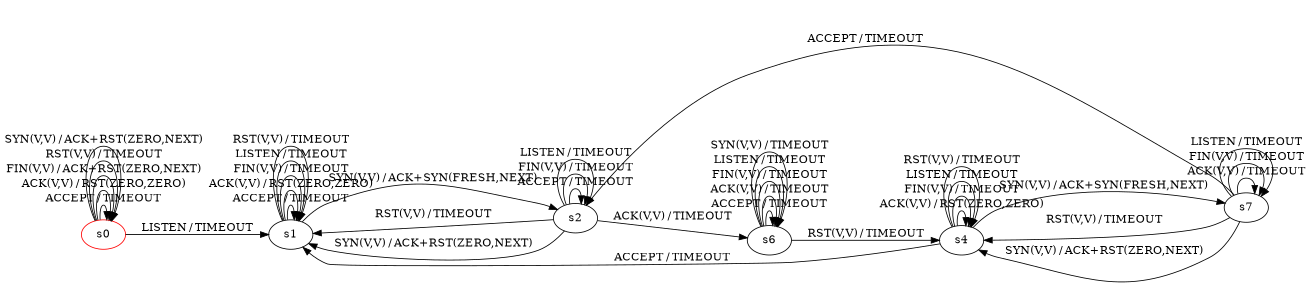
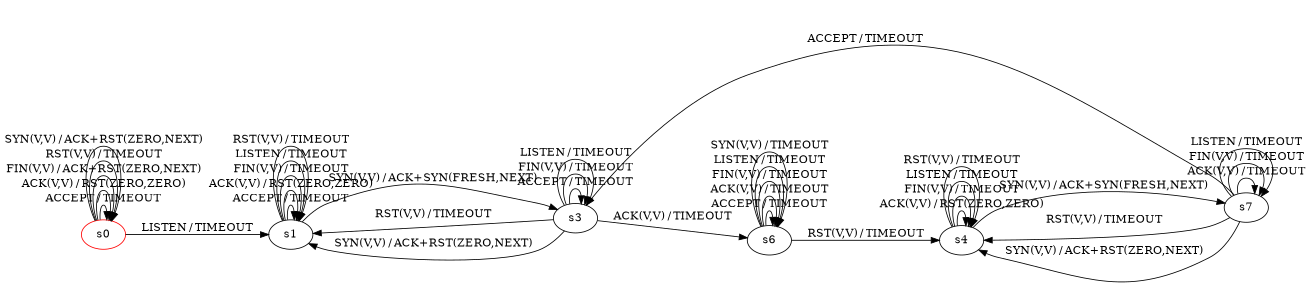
  digraph {
    fontname="DejaVu Serif"
    rankdir=LR
    node [fontname="DejaVu Serif"]
    edge [fontname="DejaVu Serif"]
    n1 [color=red label=s0]
    n2 [label=s1]
-   n3 [label=s2]
+   n3 [label=s3]
    n4 [label=s6]
    n5 [label=s4]
    n6 [label=s7]
    n1 -> n1 [label=<<table border="0" cellpadding="1" cellspacing="0"><tr><td>ACCEPT</td><td>/</td><td>TIMEOUT</td></tr></table>>]
    n1 -> n1 [label=<<table border="0" cellpadding="1" cellspacing="0"><tr><td>ACK(V,V)</td><td>/</td><td>RST(ZERO,ZERO)</td></tr></table>>]
    n1 -> n1 [label=<<table border="0" cellpadding="1" cellspacing="0"><tr><td>FIN(V,V)</td><td>/</td><td>ACK+RST(ZERO,NEXT)</td></tr></table>>]
    n1 -> n1 [label=<<table border="0" cellpadding="1" cellspacing="0"><tr><td>RST(V,V)</td><td>/</td><td>TIMEOUT</td></tr></table>>]
    n1 -> n1 [label=<<table border="0" cellpadding="1" cellspacing="0"><tr><td>SYN(V,V)</td><td>/</td><td>ACK+RST(ZERO,NEXT)</td></tr></table>>]
    n1 -> n2 [label=<<table border="0" cellpadding="1" cellspacing="0"><tr><td>LISTEN</td><td>/</td><td>TIMEOUT</td></tr></table>>]
    n2 -> n2 [label=<<table border="0" cellpadding="1" cellspacing="0"><tr><td>ACCEPT</td><td>/</td><td>TIMEOUT</td></tr></table>>]
    n2 -> n2 [label=<<table border="0" cellpadding="1" cellspacing="0"><tr><td>ACK(V,V)</td><td>/</td><td>RST(ZERO,ZERO)</td></tr></table>>]
    n2 -> n2 [label=<<table border="0" cellpadding="1" cellspacing="0"><tr><td>FIN(V,V)</td><td>/</td><td>TIMEOUT</td></tr></table>>]
    n2 -> n2 [label=<<table border="0" cellpadding="1" cellspacing="0"><tr><td>LISTEN</td><td>/</td><td>TIMEOUT</td></tr></table>>]
    n2 -> n2 [label=<<table border="0" cellpadding="1" cellspacing="0"><tr><td>RST(V,V)</td><td>/</td><td>TIMEOUT</td></tr></table>>]
    n2 -> n3 [label=<<table border="0" cellpadding="1" cellspacing="0"><tr><td>SYN(V,V)</td><td>/</td><td>ACK+SYN(FRESH,NEXT)</td></tr></table>>]
    n3 -> n2 [label=<<table border="0" cellpadding="1" cellspacing="0"><tr><td>RST(V,V)</td><td>/</td><td>TIMEOUT</td></tr></table>>]
    n3 -> n2 [label=<<table border="0" cellpadding="1" cellspacing="0"><tr><td>SYN(V,V)</td><td>/</td><td>ACK+RST(ZERO,NEXT)</td></tr></table>>]
    n3 -> n3 [label=<<table border="0" cellpadding="1" cellspacing="0"><tr><td>ACCEPT</td><td>/</td><td>TIMEOUT</td></tr></table>>]
    n3 -> n3 [label=<<table border="0" cellpadding="1" cellspacing="0"><tr><td>FIN(V,V)</td><td>/</td><td>TIMEOUT</td></tr></table>>]
    n3 -> n3 [label=<<table border="0" cellpadding="1" cellspacing="0"><tr><td>LISTEN</td><td>/</td><td>TIMEOUT</td></tr></table>>]
    n3 -> n4 [label=<<table border="0" cellpadding="1" cellspacing="0"><tr><td>ACK(V,V)</td><td>/</td><td>TIMEOUT</td></tr></table>>]
    n4 -> n4 [label=<<table border="0" cellpadding="1" cellspacing="0"><tr><td>ACCEPT</td><td>/</td><td>TIMEOUT</td></tr></table>>]
    n4 -> n4 [label=<<table border="0" cellpadding="1" cellspacing="0"><tr><td>ACK(V,V)</td><td>/</td><td>TIMEOUT</td></tr></table>>]
    n4 -> n4 [label=<<table border="0" cellpadding="1" cellspacing="0"><tr><td>FIN(V,V)</td><td>/</td><td>TIMEOUT</td></tr></table>>]
    n4 -> n4 [label=<<table border="0" cellpadding="1" cellspacing="0"><tr><td>LISTEN</td><td>/</td><td>TIMEOUT</td></tr></table>>]
    n4 -> n4 [label=<<table border="0" cellpadding="1" cellspacing="0"><tr><td>SYN(V,V)</td><td>/</td><td>TIMEOUT</td></tr></table>>]
    n4 -> n5 [label=<<table border="0" cellpadding="1" cellspacing="0"><tr><td>RST(V,V)</td><td>/</td><td>TIMEOUT</td></tr></table>>]
-   n5 -> n2 [label=<<table border="0" cellpadding="1" cellspacing="0"><tr><td>ACCEPT</td><td>/</td><td>TIMEOUT</td></tr></table>>]
    n5 -> n5 [label=<<table border="0" cellpadding="1" cellspacing="0"><tr><td>ACK(V,V)</td><td>/</td><td>RST(ZERO,ZERO)</td></tr></table>>]
    n5 -> n5 [label=<<table border="0" cellpadding="1" cellspacing="0"><tr><td>FIN(V,V)</td><td>/</td><td>TIMEOUT</td></tr></table>>]
    n5 -> n5 [label=<<table border="0" cellpadding="1" cellspacing="0"><tr><td>LISTEN</td><td>/</td><td>TIMEOUT</td></tr></table>>]
    n5 -> n5 [label=<<table border="0" cellpadding="1" cellspacing="0"><tr><td>RST(V,V)</td><td>/</td><td>TIMEOUT</td></tr></table>>]
    n5 -> n6 [label=<<table border="0" cellpadding="1" cellspacing="0"><tr><td>SYN(V,V)</td><td>/</td><td>ACK+SYN(FRESH,NEXT)</td></tr></table>>]
    n6 -> n3 [label=<<table border="0" cellpadding="1" cellspacing="0"><tr><td>ACCEPT</td><td>/</td><td>TIMEOUT</td></tr></table>>]
    n6 -> n5 [label=<<table border="0" cellpadding="1" cellspacing="0"><tr><td>RST(V,V)</td><td>/</td><td>TIMEOUT</td></tr></table>>]
    n6 -> n5 [label=<<table border="0" cellpadding="1" cellspacing="0"><tr><td>SYN(V,V)</td><td>/</td><td>ACK+RST(ZERO,NEXT)</td></tr></table>>]
    n6 -> n6 [label=<<table border="0" cellpadding="1" cellspacing="0"><tr><td>ACK(V,V)</td><td>/</td><td>TIMEOUT</td></tr></table>>]
    n6 -> n6 [label=<<table border="0" cellpadding="1" cellspacing="0"><tr><td>FIN(V,V)</td><td>/</td><td>TIMEOUT</td></tr></table>>]
    n6 -> n6 [label=<<table border="0" cellpadding="1" cellspacing="0"><tr><td>LISTEN</td><td>/</td><td>TIMEOUT</td></tr></table>>]
  }
